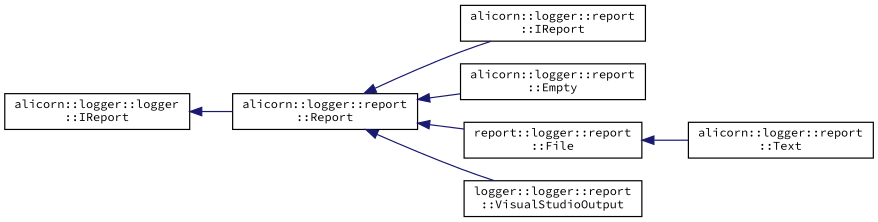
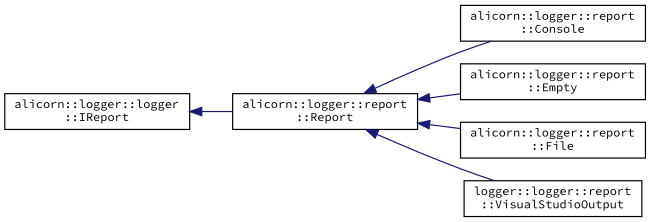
  digraph {
    fontname="Source Code Pro"
    rankdir=LR
    node [color=black fillcolor=white fontname="Source Code Pro" fontsize=10 shape=record style=filled]
    edge [color=midnightblue dir=back fontname="Source Code Pro" fontsize=10 labelfontname=Verdana labelfontsize=10 style=solid]
    n1 [height=0.2 label="alicorn::logger::logger\l::IReport" width=0.4]
    n2 [height=0.2 label="alicorn::logger::report\l::Report" width=0.4]
-   n3 [height=0.2 label="alicorn::logger::report\l::IReport" width=0.4]
+   n3 [height=0.2 label="alicorn::logger::report\l::Console" width=0.4]
    n4 [height=0.2 label="alicorn::logger::report\l::Empty" width=0.4]
-   n5 [height=0.2 label="report::logger::report\l::File" width=0.4]
+   n5 [height=0.2 label="alicorn::logger::report\l::File" width=0.4]
    n6 [height=0.2 label="logger::logger::report\l::VisualStudioOutput" width=0.4]
-   n7 [height=0.2 label="alicorn::logger::report\l::Text" width=0.4]
    n1 -> n2
    n2 -> n3
    n2 -> n4
    n2 -> n5
    n2 -> n6
-   n5 -> n7
  }
